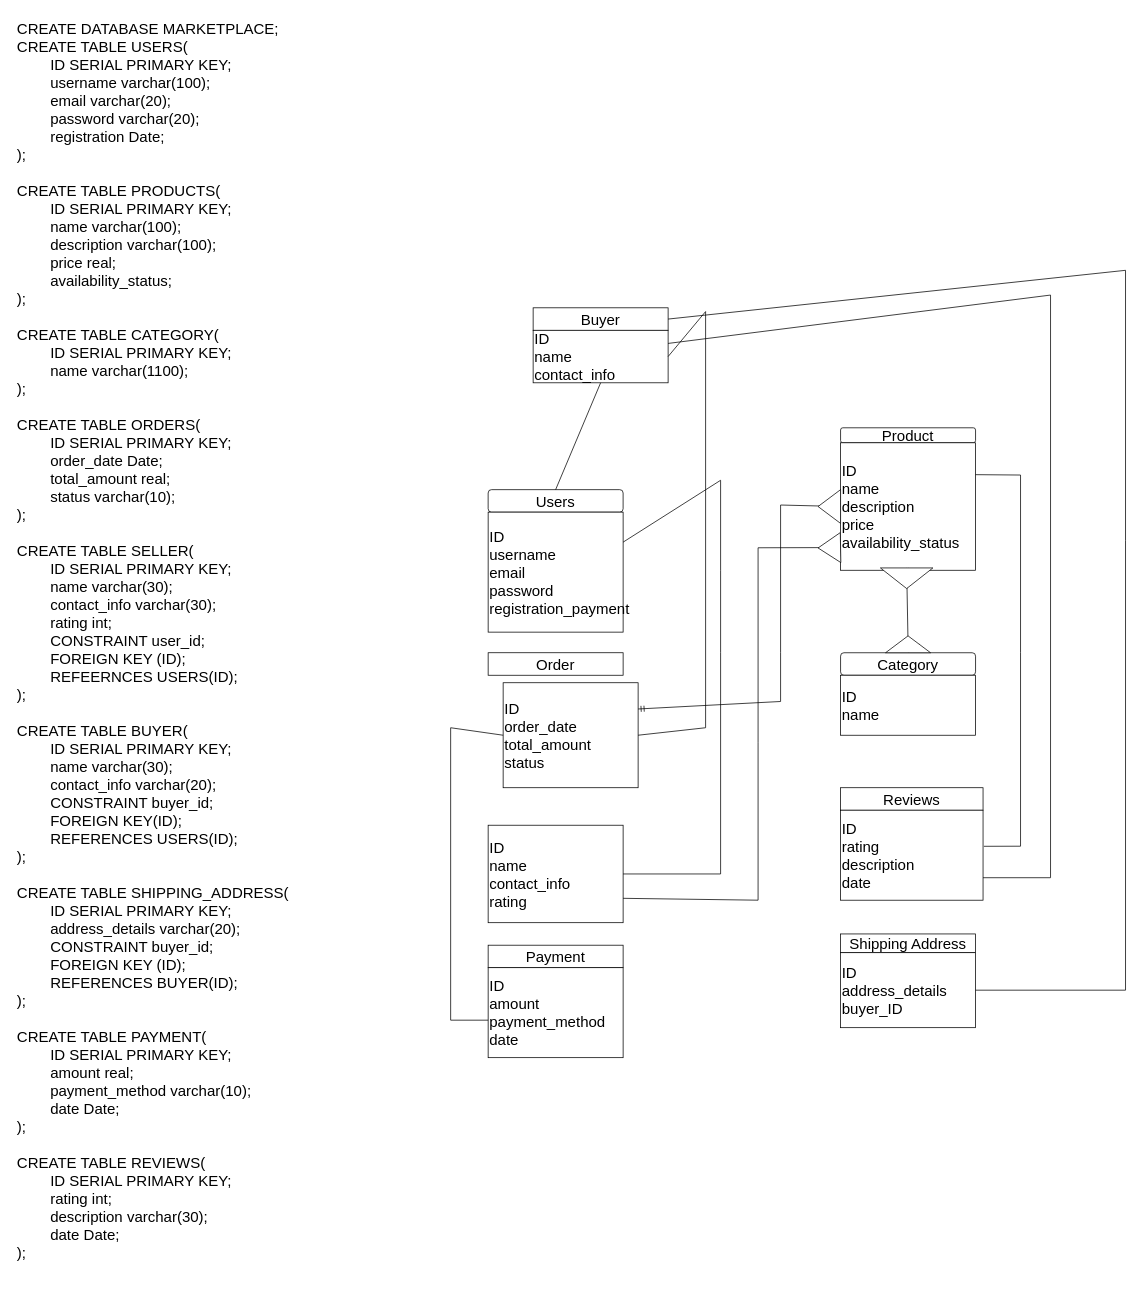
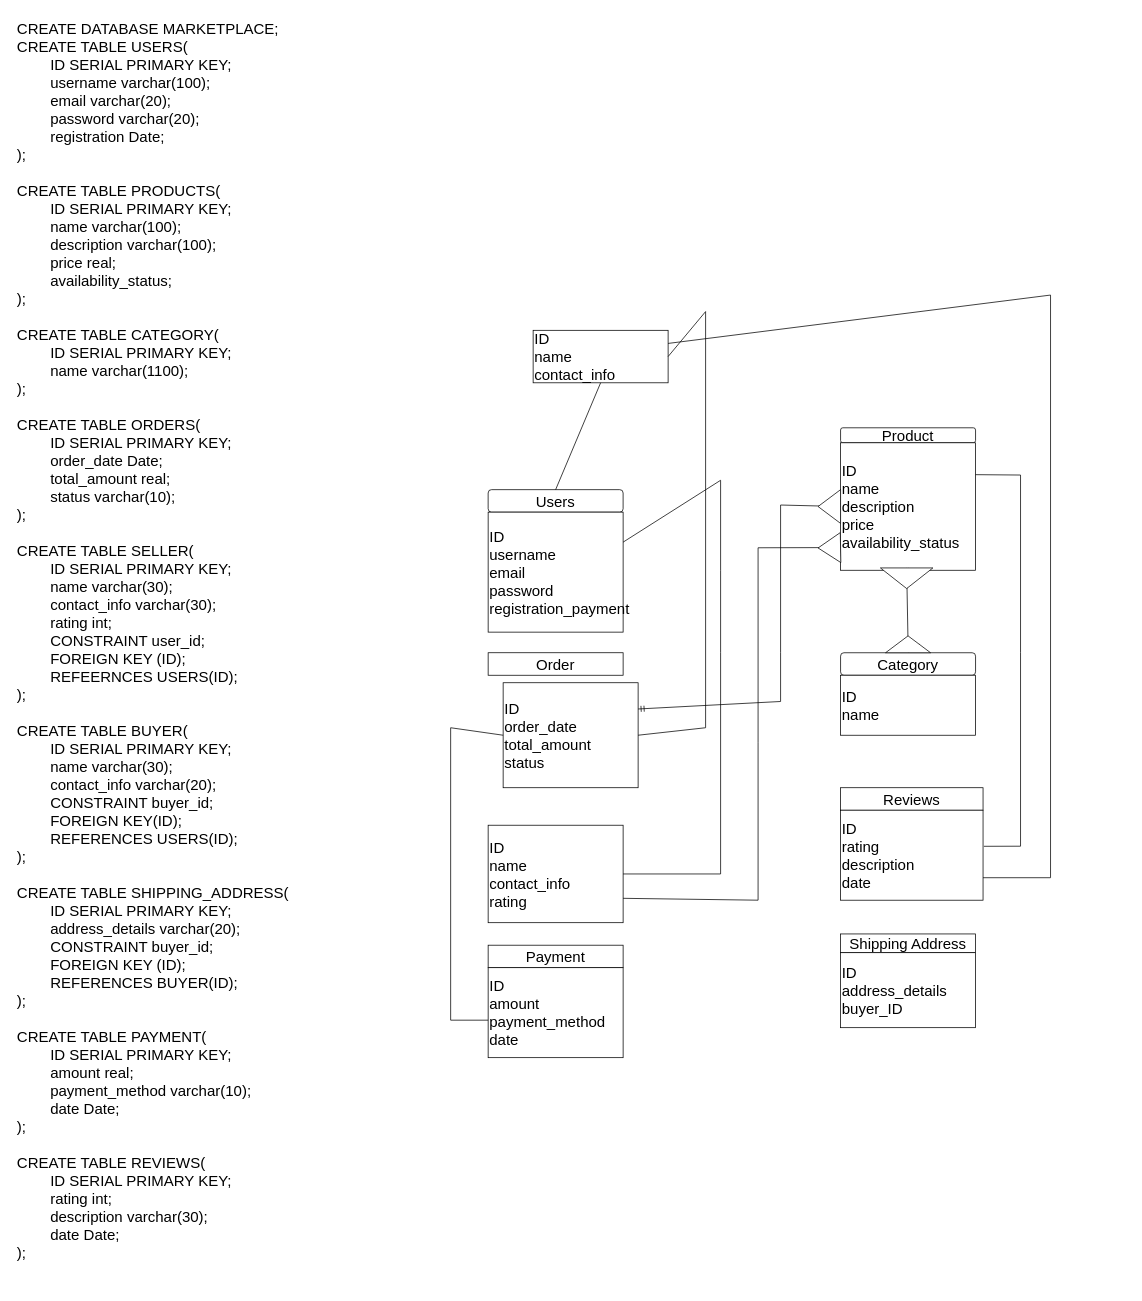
  <mxCell id="0" />
  <mxCell id="1" parent="0" />
  <mxCell id="2" value="Users" style="rounded=1;whiteSpace=wrap;html=1;fontSize=20;" parent="1" vertex="1"><mxGeometry x="650" y="652.5" width="180" height="30" as="geometry" /></mxCell>
  <mxCell id="3" value="ID&lt;br&gt;username&lt;br&gt;email&lt;br&gt;password&lt;br&gt;registration_payment" style="rounded=0;whiteSpace=wrap;html=1;fontSize=20;labelPosition=center;verticalLabelPosition=middle;align=left;verticalAlign=middle;" parent="1" vertex="1"><mxGeometry x="650" y="682.5" width="180" height="160" as="geometry" /></mxCell>
  <mxCell id="4" value="Product" style="rounded=1;whiteSpace=wrap;html=1;fontSize=20;" parent="1" vertex="1"><mxGeometry x="1120" y="570" width="180" height="20" as="geometry" /></mxCell>
  <mxCell id="5" value="ID&lt;br&gt;name&lt;br&gt;description&lt;br&gt;price&lt;br&gt;availability_status" style="rounded=0;whiteSpace=wrap;html=1;fontSize=20;align=left;" parent="1" vertex="1"><mxGeometry x="1120" width="180" height="170" as="geometry" y="590" /></mxCell>
  <mxCell id="6" value="Category" style="rounded=1;whiteSpace=wrap;html=1;fontSize=20;" parent="1" vertex="1"><mxGeometry x="1120" y="870" width="180" height="30" as="geometry" /></mxCell>
  <mxCell id="7" value="ID&lt;br&gt;name" style="rounded=0;whiteSpace=wrap;html=1;fontSize=20;align=left;" parent="1" vertex="1"><mxGeometry x="1120" y="900" width="180" height="80" as="geometry" /></mxCell>
  <mxCell id="8" value="Order" style="rounded=0;whiteSpace=wrap;html=1;fontSize=20;" parent="1" vertex="1"><mxGeometry x="650" y="870" width="180" height="30" as="geometry" /></mxCell>
  <mxCell id="9" value="ID&lt;br&gt;order_date&lt;br&gt;total_amount&lt;br&gt;status" style="rounded=0;whiteSpace=wrap;html=1;fontSize=20;align=left;" parent="1" vertex="1"><mxGeometry x="670" y="910" width="180" height="140" as="geometry" /></mxCell>
  <mxCell id="10" value="ID&lt;br&gt;name&lt;br&gt;contact_info&lt;br&gt;rating" style="rounded=0;whiteSpace=wrap;html=1;fontSize=20;align=left;" parent="1" vertex="1"><mxGeometry x="650" y="1100" width="180" height="130" as="geometry" /></mxCell>
  <mxCell id="11" value="Reviews" style="rounded=0;whiteSpace=wrap;html=1;fontSize=20;" parent="1" vertex="1"><mxGeometry x="1120" y="1050" width="190" height="30" as="geometry" /></mxCell>
  <mxCell id="12" value="ID&lt;br&gt;rating&lt;br&gt;description&lt;br&gt;date" style="rounded=0;whiteSpace=wrap;html=1;fontSize=20;align=left;" parent="1" vertex="1"><mxGeometry x="1120" y="1080" width="190" height="120" as="geometry" /></mxCell>
  <mxCell id="13" value="Payment" style="rounded=0;whiteSpace=wrap;html=1;fontSize=20;" parent="1" vertex="1"><mxGeometry x="650" y="1260" width="180" height="30" as="geometry" /></mxCell>
  <mxCell id="14" value="ID&lt;br&gt;amount&lt;br&gt;payment_method&lt;br&gt;date" style="rounded=0;whiteSpace=wrap;html=1;fontSize=20;align=left;" parent="1" vertex="1"><mxGeometry x="650" y="1290" width="180" height="120" as="geometry" /></mxCell>
  <mxCell id="15" value="Shipping Address" style="rounded=0;whiteSpace=wrap;html=1;fontSize=20;" parent="1" vertex="1"><mxGeometry x="1120" y="1245" width="180" height="25" as="geometry" /></mxCell>
  <mxCell id="16" value="ID&lt;br&gt;address_details&lt;br&gt;buyer_ID" style="rounded=0;whiteSpace=wrap;html=1;fontSize=20;align=left;" parent="1" vertex="1"><mxGeometry x="1120" y="1270" width="180" height="100" as="geometry" /></mxCell>
  <mxCell id="17" value="" style="endArrow=none;html=1;rounded=0;entryX=1;entryY=0.25;entryDx=0;entryDy=0;exitX=1;exitY=0.5;exitDx=0;exitDy=0;" parent="1" source="10" target="3" edge="1"><mxGeometry width="50" height="50" relative="1" as="geometry"><mxPoint x="1090" y="1120" as="sourcePoint" /><mxPoint x="1140" y="1070" as="targetPoint" /><Array as="points"><mxPoint x="960" y="1165" /><mxPoint x="960" y="870" /><mxPoint x="960" y="760" /><mxPoint x="960" y="640" /></Array></mxGeometry></mxCell>
  <mxCell id="18" value="" style="endArrow=none;html=1;rounded=0;entryX=0.5;entryY=1;entryDx=0;entryDy=0;" parent="1" source="22" target="5" edge="1"><mxGeometry width="50" height="50" relative="1" as="geometry"><mxPoint x="1210" y="870" as="sourcePoint" /><mxPoint x="1140" y="1070" as="targetPoint" /></mxGeometry></mxCell>
  <mxCell id="19" value="" style="endArrow=none;html=1;rounded=0;entryX=0.5;entryY=1;entryDx=0;entryDy=0;" parent="1" target="20" edge="1"><mxGeometry width="50" height="50" relative="1" as="geometry"><mxPoint x="1210" y="870" as="sourcePoint" /><mxPoint x="1210" y="760" as="targetPoint" /></mxGeometry></mxCell>
  <mxCell id="20" value="" style="triangle;whiteSpace=wrap;html=1;rotation=-90;" parent="1" vertex="1"><mxGeometry x="1198.75" y="828.75" width="22.5" height="60" as="geometry" /></mxCell>
  <mxCell id="21" value="" style="endArrow=none;html=1;rounded=0;entryX=0;entryY=0.5;entryDx=0;entryDy=0;" parent="1" source="20" target="22" edge="1"><mxGeometry width="50" height="50" relative="1" as="geometry"><mxPoint x="1210" y="848" as="sourcePoint" /><mxPoint x="1210" y="760" as="targetPoint" /></mxGeometry></mxCell>
  <mxCell id="22" value="" style="triangle;whiteSpace=wrap;html=1;rotation=90;" parent="1" vertex="1"><mxGeometry x="1194.38" y="735.63" width="27.5" height="70" as="geometry" /></mxCell>
- <mxCell id="23" value="Buyer" style="rounded=0;whiteSpace=wrap;html=1;fontSize=20;" parent="1" vertex="1"><mxGeometry x="710" y="410" width="180" height="30" as="geometry" /></mxCell>
  <mxCell id="24" value="ID&lt;br&gt;name&lt;br&gt;contact_info" style="rounded=0;whiteSpace=wrap;html=1;fontSize=20;align=left;" parent="1" vertex="1"><mxGeometry x="710" y="440" width="180" height="70" as="geometry" /></mxCell>
  <mxCell id="25" value="" style="endArrow=none;html=1;rounded=0;entryX=0.5;entryY=1;entryDx=0;entryDy=0;exitX=0.5;exitY=0;exitDx=0;exitDy=0;" parent="1" source="2" target="24" edge="1"><mxGeometry width="50" height="50" relative="1" as="geometry"><mxPoint x="750" y="560" as="sourcePoint" /><mxPoint x="890" y="290" as="targetPoint" /></mxGeometry></mxCell>
  <mxCell id="26" value="" style="endArrow=none;html=1;rounded=0;exitX=1;exitY=0.5;exitDx=0;exitDy=0;entryX=1;entryY=0.5;entryDx=0;entryDy=0;" parent="1" source="9" target="24" edge="1"><mxGeometry width="50" height="50" relative="1" as="geometry"><mxPoint x="840" y="860" as="sourcePoint" /><mxPoint x="890" y="810" as="targetPoint" /><Array as="points"><mxPoint x="940" y="970" /><mxPoint x="940" y="415" /></Array></mxGeometry></mxCell>
  <mxCell id="27" value="" style="endArrow=ERmany;html=1;rounded=0;entryX=0;entryY=0.5;entryDx=0;entryDy=0;exitX=1;exitY=0.25;exitDx=0;exitDy=0;endFill=0;startArrow=ERmandOne;startFill=0;" parent="1" source="9" target="28" edge="1"><mxGeometry width="50" height="50" relative="1" as="geometry"><mxPoint x="830" y="935" as="sourcePoint" /><mxPoint x="1120" y="675" as="targetPoint" /><Array as="points"><mxPoint x="1040" y="935" /><mxPoint x="1040" y="870" /><mxPoint x="1040" y="673" /></Array></mxGeometry></mxCell>
  <mxCell id="28" value="" style="triangle;whiteSpace=wrap;html=1;rotation=-180;strokeWidth=1;" parent="1" vertex="1"><mxGeometry x="1090" y="652.5" width="30" height="45" as="geometry" /></mxCell>
  <mxCell id="29" value="" style="endArrow=none;html=1;rounded=0;exitX=1;exitY=0.75;exitDx=0;exitDy=0;entryX=0;entryY=0.5;entryDx=0;entryDy=0;" parent="1" source="10" target="30" edge="1"><mxGeometry width="50" height="50" relative="1" as="geometry"><mxPoint x="830" y="1198" as="sourcePoint" /><mxPoint x="1115" y="734" as="targetPoint" /><Array as="points"><mxPoint x="1010" y="1200" /><mxPoint x="1010" y="990" /><mxPoint x="1010" y="730" /></Array></mxGeometry></mxCell>
  <mxCell id="30" value="" style="triangle;whiteSpace=wrap;html=1;rotation=-181;" parent="1" vertex="1"><mxGeometry x="1090" y="710" width="30" height="40" as="geometry" /></mxCell>
  <mxCell id="31" value="" style="endArrow=none;html=1;rounded=0;entryX=1;entryY=0.25;entryDx=0;entryDy=0;exitX=1.006;exitY=0.401;exitDx=0;exitDy=0;exitPerimeter=0;" parent="1" source="12" target="5" edge="1"><mxGeometry width="50" height="50" relative="1" as="geometry"><mxPoint x="1310" y="1110" as="sourcePoint" /><mxPoint x="890" y="890" as="targetPoint" /><Array as="points"><mxPoint x="1360" y="1128" /><mxPoint x="1360" y="870" /><mxPoint x="1360" y="633" /></Array></mxGeometry></mxCell>
  <mxCell id="32" value="" style="endArrow=none;html=1;rounded=0;exitX=1;exitY=0.75;exitDx=0;exitDy=0;entryX=1;entryY=0.25;entryDx=0;entryDy=0;" parent="1" source="12" target="24" edge="1"><mxGeometry width="50" height="50" relative="1" as="geometry"><mxPoint x="840" y="940" as="sourcePoint" /><mxPoint x="890" y="890" as="targetPoint" /><Array as="points"><mxPoint x="1400" y="1170" /><mxPoint x="1400" y="393" /></Array></mxGeometry></mxCell>
  <mxCell id="33" value="" style="endArrow=none;html=1;rounded=0;entryX=0;entryY=0.5;entryDx=0;entryDy=0;" parent="1" target="9" edge="1"><mxGeometry width="50" height="50" relative="1" as="geometry"><mxPoint x="650" y="1360" as="sourcePoint" /><mxPoint x="890" y="1010" as="targetPoint" /><Array as="points"><mxPoint x="600" y="1360" /><mxPoint x="600" y="970" /></Array></mxGeometry></mxCell>
- <mxCell id="34" value="" style="endArrow=none;html=1;rounded=0;exitX=1;exitY=0.5;exitDx=0;exitDy=0;entryX=1;entryY=0.5;entryDx=0;entryDy=0;" parent="1" source="16" target="23" edge="1"><mxGeometry width="50" height="50" relative="1" as="geometry"><mxPoint x="1060" y="880" as="sourcePoint" /><mxPoint x="1110" y="830" as="targetPoint" /><Array as="points"><mxPoint x="1500" y="1320" /><mxPoint x="1500" y="720" /><mxPoint x="1500" y="360" /></Array></mxGeometry></mxCell>
  <mxCell id="35" value="CREATE DATABASE MARKETPLACE;&lt;br&gt;CREATE TABLE USERS(&lt;br&gt;&lt;span style=&quot;white-space: pre;&quot;&gt;&lt;span style=&quot;white-space: pre;&quot;&gt;&#09;&lt;/span&gt;ID SERIAL PRIMARY KEY;&lt;br&gt;&lt;span style=&quot;white-space: pre;&quot;&gt;&#09;&lt;/span&gt;username varchar(100);&lt;br&gt;&lt;span style=&quot;white-space: pre;&quot;&gt;&#09;&lt;/span&gt;email varchar(20);&lt;br&gt;&lt;span style=&quot;white-space: pre;&quot;&gt;&#09;&lt;/span&gt;password varchar(20);&lt;br&gt;&lt;span style=&quot;white-space: pre;&quot;&gt;&#09;&lt;/span&gt;registration Date;&#09;&lt;/span&gt;&lt;br&gt;);&lt;br&gt;&lt;br&gt;CREATE TABLE PRODUCTS(&lt;br&gt;&lt;span style=&quot;white-space: pre;&quot;&gt;&#09;&lt;/span&gt;ID SERIAL PRIMARY KEY;&lt;br&gt;&lt;span style=&quot;white-space: pre;&quot;&gt;&#09;&lt;/span&gt;name varchar(100);&lt;br&gt;&lt;span style=&quot;white-space: pre;&quot;&gt;&#09;&lt;/span&gt;description varchar(100);&lt;br&gt;&lt;span style=&quot;white-space: pre;&quot;&gt;&#09;&lt;/span&gt;price real;&lt;br&gt;&lt;span style=&quot;white-space: pre;&quot;&gt;&#09;&lt;/span&gt;availability_status;&lt;br&gt;);&lt;br&gt;&lt;br&gt;CREATE TABLE CATEGORY(&lt;br&gt;&lt;span style=&quot;white-space: pre;&quot;&gt;&#09;&lt;/span&gt;ID SERIAL PRIMARY KEY;&lt;br&gt;&lt;span style=&quot;white-space: pre;&quot;&gt;&#09;&lt;/span&gt;name varchar(1100);&lt;br&gt;);&lt;br&gt;&lt;br&gt;CREATE TABLE ORDERS(&lt;br&gt;&lt;span style=&quot;white-space: pre;&quot;&gt;&#09;&lt;/span&gt;ID SERIAL PRIMARY KEY;&lt;br&gt;&lt;span style=&quot;white-space: pre;&quot;&gt;&#09;&lt;/span&gt;order_date Date;&lt;br&gt;&lt;span style=&quot;white-space: pre;&quot;&gt;&#09;&lt;/span&gt;total_amount real;&lt;br&gt;&lt;span style=&quot;white-space: pre;&quot;&gt;&#09;&lt;/span&gt;status varchar(10);&lt;br&gt;);&lt;br&gt;&lt;br&gt;CREATE TABLE SELLER(&lt;br&gt;&lt;span style=&quot;white-space: pre;&quot;&gt;&#09;&lt;/span&gt;ID SERIAL PRIMARY KEY;&lt;br&gt;&lt;span style=&quot;white-space: pre;&quot;&gt;&#09;&lt;/span&gt;name varchar(30);&lt;br&gt;&lt;span style=&quot;white-space: pre;&quot;&gt;&#09;&lt;/span&gt;contact_info varchar(30);&lt;br&gt;&lt;span style=&quot;white-space: pre;&quot;&gt;&#09;&lt;/span&gt;rating int;&lt;br&gt;&lt;span style=&quot;white-space: pre;&quot;&gt;&#09;&lt;/span&gt;CONSTRAINT user_id;&lt;br&gt;&lt;span style=&quot;white-space: pre;&quot;&gt;&#09;&lt;/span&gt;FOREIGN KEY (ID);&lt;br&gt;&lt;span style=&quot;white-space: pre;&quot;&gt;&#09;&lt;/span&gt;REFEERNCES USERS(ID);&lt;br&gt;);&lt;br&gt;&lt;br&gt;CREATE TABLE BUYER(&lt;br&gt;&lt;span style=&quot;white-space: pre;&quot;&gt;&#09;&lt;/span&gt;ID SERIAL PRIMARY KEY;&lt;br&gt;&lt;span style=&quot;white-space: pre;&quot;&gt;&#09;&lt;/span&gt;name varchar(30);&lt;br&gt;&lt;span style=&quot;white-space: pre;&quot;&gt;&#09;&lt;/span&gt;contact_info varchar(20);&lt;br&gt;&lt;span style=&quot;white-space: pre;&quot;&gt;&#09;&lt;/span&gt;CONSTRAINT buyer_id;&lt;br&gt;&lt;span style=&quot;white-space: pre;&quot;&gt;&#09;&lt;/span&gt;FOREIGN KEY(ID);&lt;br&gt;&lt;span style=&quot;white-space: pre;&quot;&gt;&#09;&lt;/span&gt;REFERENCES USERS(ID);&lt;br&gt;);&lt;br&gt;&lt;br&gt;CREATE TABLE SHIPPING_ADDRESS(&lt;br&gt;&lt;span style=&quot;white-space: pre;&quot;&gt;&#09;&lt;/span&gt;ID SERIAL PRIMARY KEY;&lt;br&gt;&lt;span style=&quot;white-space: pre;&quot;&gt;&#09;&lt;/span&gt;address_details varchar(20);&lt;br&gt;&lt;span style=&quot;white-space: pre;&quot;&gt;&#09;&lt;/span&gt;CONSTRAINT buyer_id;&lt;br&gt;&lt;span style=&quot;white-space: pre;&quot;&gt;&#09;&lt;/span&gt;FOREIGN KEY (ID);&lt;br&gt;&lt;span style=&quot;white-space: pre;&quot;&gt;&#09;&lt;/span&gt;REFERENCES BUYER(ID);&lt;br&gt;);&lt;br&gt;&lt;br&gt;CREATE TABLE PAYMENT(&lt;br&gt;&lt;span style=&quot;white-space: pre;&quot;&gt;&#09;&lt;/span&gt;ID SERIAL PRIMARY KEY;&lt;br&gt;&lt;span style=&quot;white-space: pre;&quot;&gt;&#09;&lt;/span&gt;amount real;&lt;br&gt;&lt;span style=&quot;white-space: pre;&quot;&gt;&#09;&lt;/span&gt;payment_method varchar(10);&lt;br&gt;&lt;span style=&quot;white-space: pre;&quot;&gt;&#09;&lt;/span&gt;date Date;&lt;br&gt;);&lt;br&gt;&lt;br&gt;CREATE TABLE REVIEWS(&lt;br&gt;&lt;span style=&quot;white-space: pre;&quot;&gt;&#09;&lt;/span&gt;ID SERIAL PRIMARY KEY;&lt;br&gt;&lt;span style=&quot;white-space: pre;&quot;&gt;&#09;&lt;/span&gt;rating int;&lt;br&gt;&lt;span style=&quot;white-space: pre;&quot;&gt;&#09;&lt;/span&gt;description varchar(30);&lt;br&gt;&lt;span style=&quot;white-space: pre;&quot;&gt;&#09;&lt;/span&gt;date Date;&lt;br&gt;);" style="text;html=1;strokeColor=none;fillColor=none;align=left;verticalAlign=top;whiteSpace=wrap;rounded=0;fontSize=20;" parent="1" vertex="1"><mxGeometry x="20" y="20" width="400" height="1693" as="geometry" /></mxCell>
